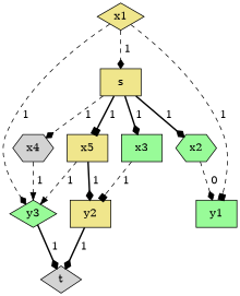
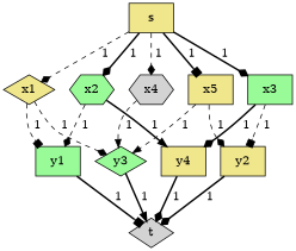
  digraph {
    fontsize=45
    node [fillcolor=khaki shape=box style=filled]
    edge [arrowhead=diamond style=bold weight=1.4]
    x1 [shape=diamond]
    s
    x2 [fillcolor=palegreen shape=hexagon]
    x3 [fillcolor=palegreen]
    x4 [fillcolor=lightgrey shape=hexagon]
    x5
    y1 [fillcolor=palegreen]
    y3 [fillcolor=palegreen shape=diamond]
+   y4
    y2
    t [fillcolor=lightgrey shape=diamond]
    x1 -> y1 [arrowhead=box label=" 1" style=dashed]
    x1 -> y3 [label=" 1" style=dashed]
-   x1 -> s [label=" 1" style=dashed]
+   s -> x1 [label=" 1" style=dashed]
    s -> x2 [label=" 1"]
    s -> x3 [label=" 1"]
    s -> x4 [label=" 1" style=dashed]
    s -> x5 [arrowhead=box label=" 1"]
-   x2 -> y1 [label=" 0" style=dashed]
+   x2 -> y1 [label=" 1" style=dashed]
+   x2 -> y4 [arrowhead=normal label=" 1"]
+   x3 -> y4 [label=" 1"]
    x3 -> y2 [arrowhead=box label=" 1" style=dashed]
    x4 -> y3 [arrowhead=normal label=" 1" style=dashed]
    x5 -> y3 [arrowhead=normal label=" 1" style=dashed]
-   x5 -> y2 [label=" 1"]
-   y3 -> t [label=" 1"]
+   x5 -> y2 [label=" 1" style=dashed]
+   y1 -> t [arrowhead=box label=" 1"]
+   y3 -> t [arrowhead=normal label=" 1"]
+   y4 -> t [label=" 1"]
    y2 -> t [label=" 1"]
  }
